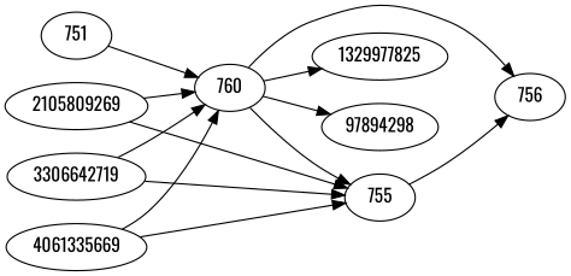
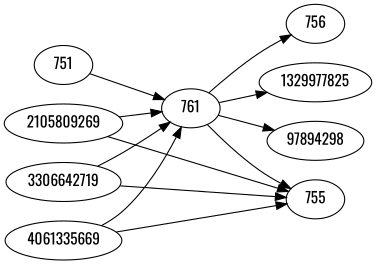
  strict digraph {
    fontname=Oswald
    rankdir=LR
    node [fontname=Oswald]
    edge [fontname=Oswald]
    751
-   760
+   760 [label=761]
    n3 [label=755]
    756
    1329977825
    97894298
    2105809269
    4061335669
    3306642719
    751 -> 760
    760 -> n3
    760 -> 756
    760 -> 1329977825
    760 -> 97894298
-   n3 -> 756
    2105809269 -> 760
    2105809269 -> n3
    4061335669 -> 760
    4061335669 -> n3
    3306642719 -> 760
    3306642719 -> n3
  }
